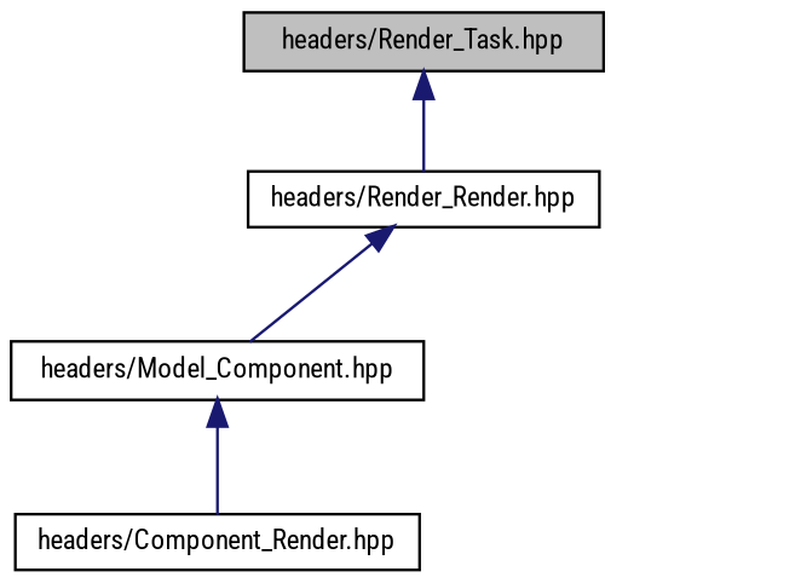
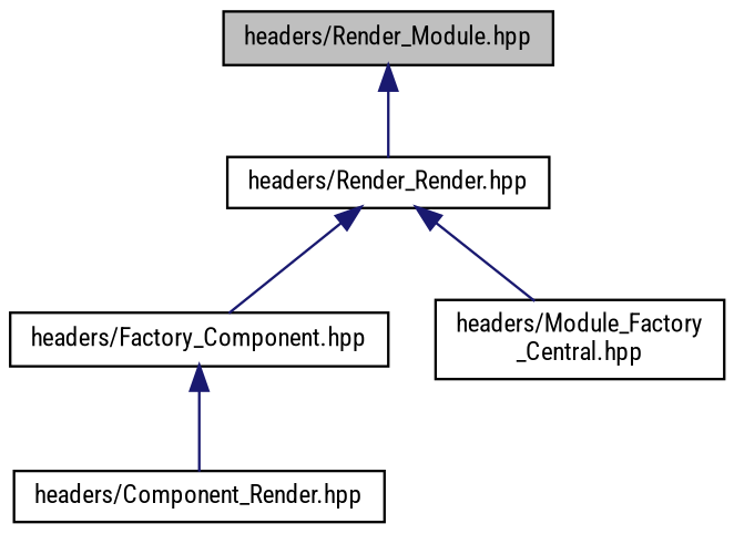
  digraph {
    fontname="Roboto Condensed"
    node [color=black fillcolor=white fontname="Roboto Condensed" fontsize=10 shape=record style=filled]
    edge [color=midnightblue dir=back fontname="Roboto Condensed" fontsize=10 labelfontname=Helvetica labelfontsize=10 style=solid]
-   n1 [fillcolor=grey75 fontcolor=black height=0.2 label="headers/Render_Task.hpp" width=0.4]
+   n1 [fillcolor=grey75 fontcolor=black height=0.2 label="headers/Render_Module.hpp" width=0.4]
    n2 [height=0.2 label="headers/Render_Render.hpp" width=0.4]
-   n3 [height=0.2 label="headers/Model_Component.hpp" width=0.4]
+   n3 [height=0.2 label="headers/Factory_Component.hpp" width=0.4]
+   n4 [height=0.2 label="headers/Module_Factory\l_Central.hpp" width=0.4]
    n5 [height=0.2 label="headers/Component_Render.hpp" width=0.4]
    n1 -> n2
    n2 -> n3
+   n2 -> n4
    n3 -> n5
  }
